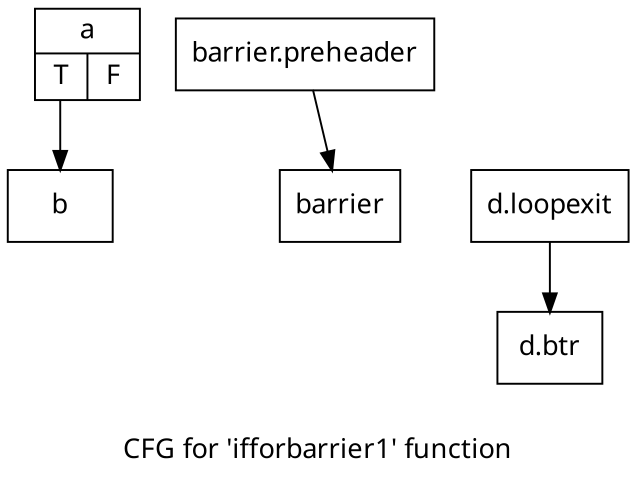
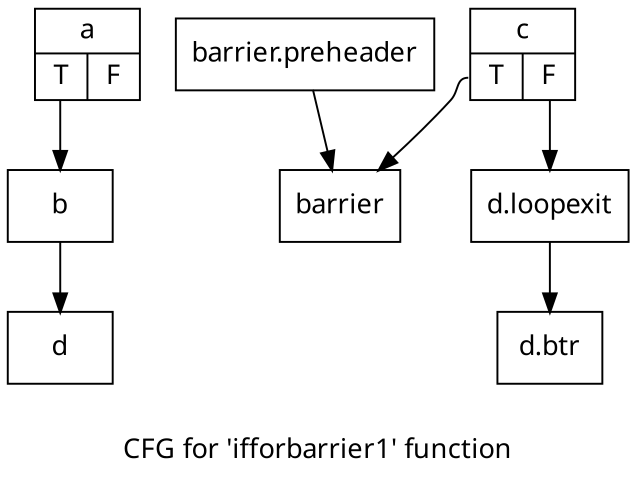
  digraph {
    fontname="Noto Sans"
    label="CFG for 'ifforbarrier1' function"
    node [fontname="Noto Sans" shape=record]
    edge [fontname="Noto Sans"]
    n1 [label="{a|{<s0>T|<s1>F}}"]
    n2 [label="{b}"]
+   n3 [label="{d}"]
    n4 [label="{barrier.preheader}"]
    n5 [label="{barrier}"]
+   n6 [label="{c|{<s0>T|<s1>F}}"]
    n7 [label="{d.loopexit}"]
    n8 [label="{d.btr}"]
    n1 -> n2 [tailport=s0]
+   n2 -> n3
    n4 -> n5
+   n6 -> n5 [tailport=s0]
+   n6 -> n7 [tailport=s1]
    n7 -> n8
  }
